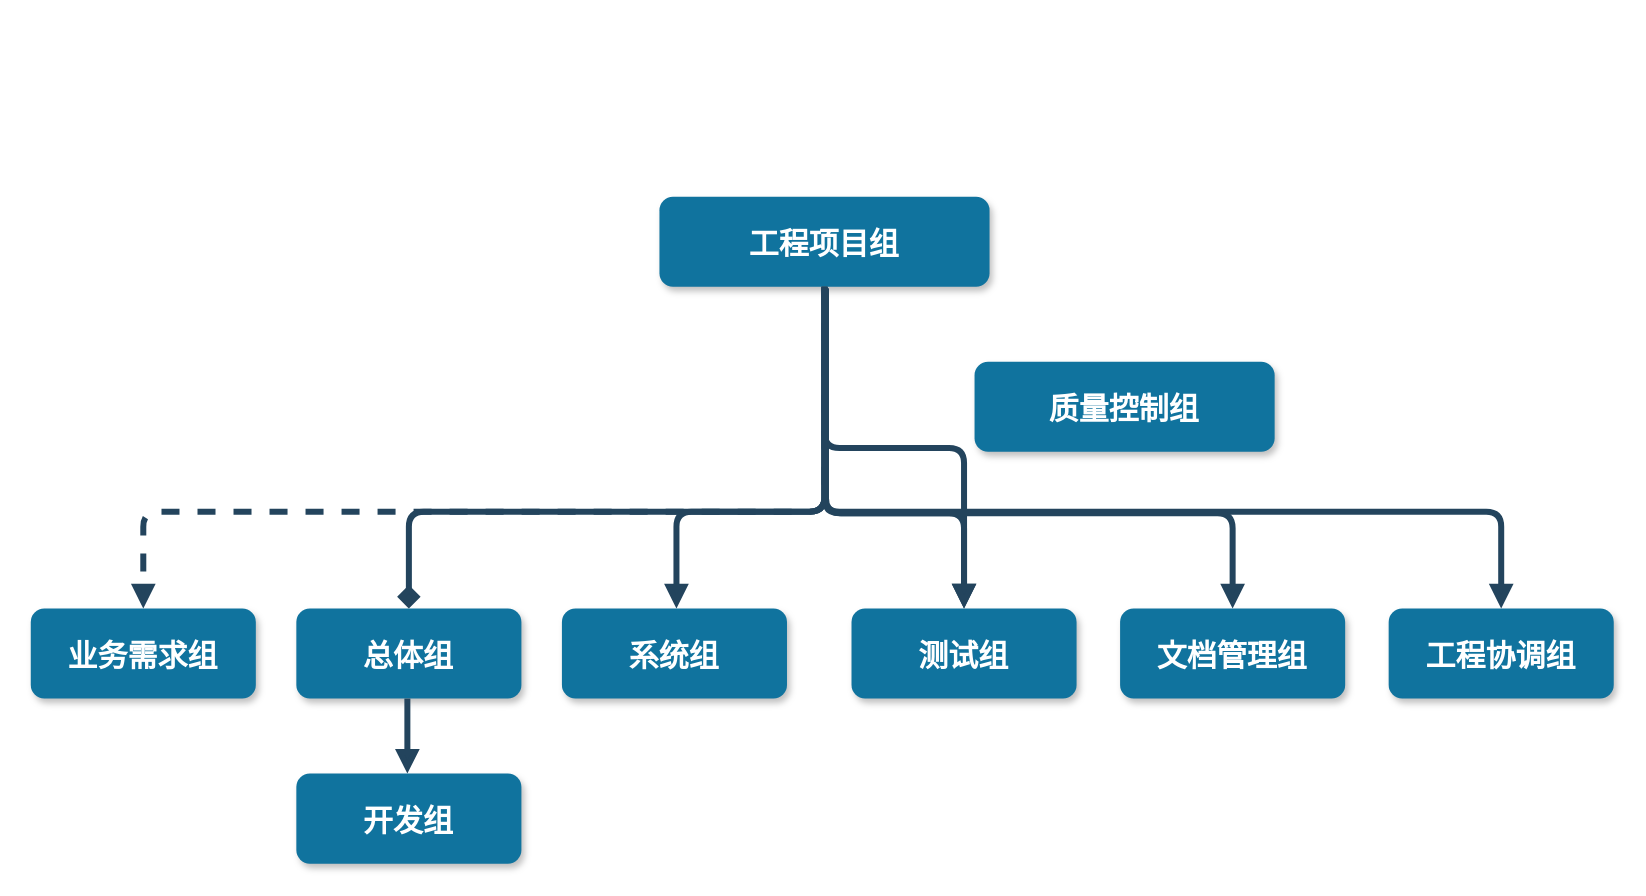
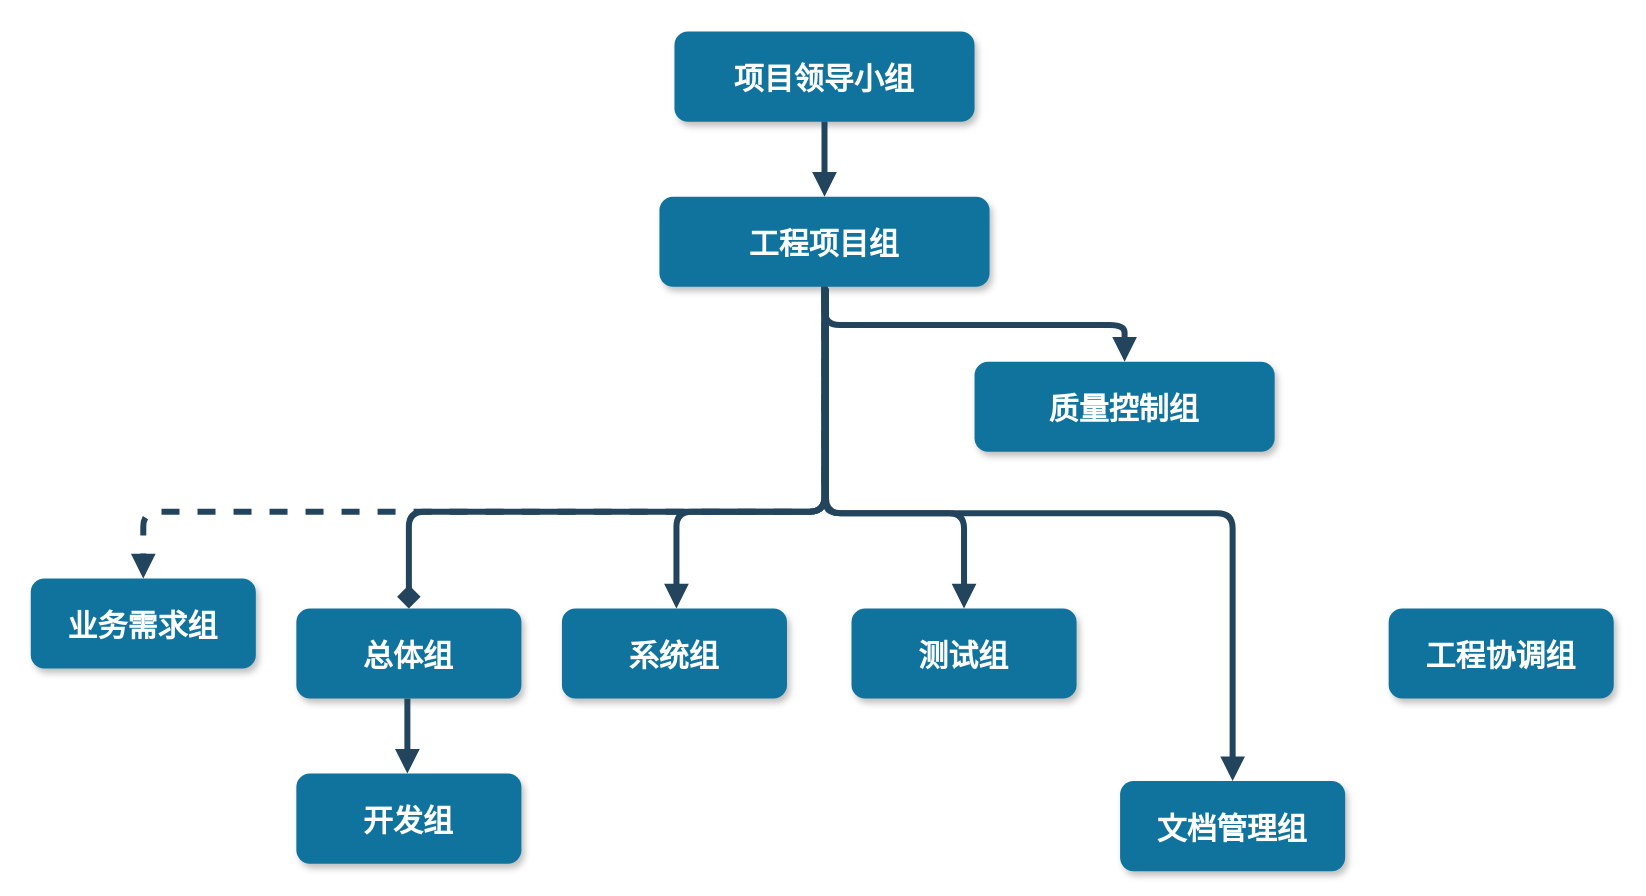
  <mxCell id="0" />
  <mxCell id="1" parent="0" />
+ <mxCell id="2" value="项目领导小组" style="rounded=1;fillColor=#10739E;strokeColor=none;shadow=1;gradientColor=none;fontStyle=1;fontColor=#FFFFFF;fontSize=20;" parent="1" vertex="1"><mxGeometry x="449" y="20.5" width="200" height="60" as="geometry" /></mxCell>
  <mxCell id="3" value="工程项目组" style="rounded=1;fillColor=#10739E;strokeColor=none;shadow=1;gradientColor=none;fontStyle=1;fontColor=#FFFFFF;fontSize=20;" parent="1" vertex="1"><mxGeometry x="439" y="130.5" width="220" height="60" as="geometry" /></mxCell>
  <mxCell id="4" value="质量控制组" style="rounded=1;fillColor=#10739E;strokeColor=none;shadow=1;gradientColor=none;fontStyle=1;fontColor=#FFFFFF;fontSize=20;" parent="1" vertex="1"><mxGeometry x="649" y="240.5" width="200" height="60" as="geometry" /></mxCell>
- <mxCell id="5" value="业务需求组" style="rounded=1;fillColor=#10739E;strokeColor=none;shadow=1;gradientColor=none;fontStyle=1;fontColor=#FFFFFF;fontSize=20;" parent="1" vertex="1"><mxGeometry x="20" y="405" width="150" height="60" as="geometry" /></mxCell>
+ <mxCell id="5" value="业务需求组" style="rounded=1;fillColor=#10739E;strokeColor=none;shadow=1;gradientColor=none;fontStyle=1;fontColor=#FFFFFF;fontSize=20;" parent="1" vertex="1"><mxGeometry x="20" y="385" width="150" height="60" as="geometry" /></mxCell>
  <mxCell id="6" value="开发组" style="rounded=1;fillColor=#10739E;strokeColor=none;shadow=1;gradientColor=none;fontStyle=1;fontColor=#FFFFFF;fontSize=20;" parent="1" vertex="1"><mxGeometry x="197" y="515" width="150" height="60" as="geometry" /></mxCell>
  <mxCell id="7" value="总体组" style="rounded=1;fillColor=#10739E;strokeColor=none;shadow=1;gradientColor=none;fontStyle=1;fontColor=#FFFFFF;fontSize=20;" parent="1" vertex="1"><mxGeometry x="197" y="405" width="150" height="60" as="geometry" /></mxCell>
  <mxCell id="8" value="系统组" style="rounded=1;fillColor=#10739E;strokeColor=none;shadow=1;gradientColor=none;fontStyle=1;fontColor=#FFFFFF;fontSize=20;" parent="1" vertex="1"><mxGeometry x="374" y="405" width="150" height="60" as="geometry" /></mxCell>
  <mxCell id="9" value="测试组" style="rounded=1;fillColor=#10739E;strokeColor=none;shadow=1;gradientColor=none;fontStyle=1;fontColor=#FFFFFF;fontSize=20;" parent="1" vertex="1"><mxGeometry x="567" y="405" width="150" height="60" as="geometry" /></mxCell>
  <mxCell id="10" value="工程协调组" style="rounded=1;fillColor=#10739E;strokeColor=none;shadow=1;gradientColor=none;fontStyle=1;fontColor=#FFFFFF;fontSize=20;" parent="1" vertex="1"><mxGeometry x="925" y="405" width="150" height="60" as="geometry" /></mxCell>
- <mxCell id="12" value="" style="edgeStyle=elbowEdgeStyle;elbow=vertical;strokeWidth=4;endArrow=block;endFill=1;fontStyle=1;strokeColor=#23445D;fontSize=20;" parent="1" source="3" target="9" edge="1"><mxGeometry x="22" y="165.5" width="100" height="100" as="geometry"><mxPoint x="-201" y="50.5" as="sourcePoint" /><mxPoint x="-101" y="-49.5" as="targetPoint" /></mxGeometry></mxCell>
+ <mxCell id="11" value="" style="edgeStyle=elbowEdgeStyle;elbow=vertical;strokeWidth=4;endArrow=block;endFill=1;fontStyle=1;strokeColor=#23445D;fontSize=20;" parent="1" source="2" target="3" edge="1"><mxGeometry x="22" y="165.5" width="100" height="100" as="geometry"><mxPoint x="-201" y="50.5" as="sourcePoint" /><mxPoint x="-101" y="-49.5" as="targetPoint" /></mxGeometry></mxCell>
+ <mxCell id="12" value="" style="edgeStyle=elbowEdgeStyle;elbow=vertical;strokeWidth=4;endArrow=block;endFill=1;fontStyle=1;strokeColor=#23445D;fontSize=20;" parent="1" source="3" target="4" edge="1"><mxGeometry x="22" y="165.5" width="100" height="100" as="geometry"><mxPoint x="-201" y="50.5" as="sourcePoint" /><mxPoint x="-101" y="-49.5" as="targetPoint" /></mxGeometry></mxCell>
  <mxCell id="13" value="" style="edgeStyle=elbowEdgeStyle;elbow=vertical;strokeWidth=4;endArrow=block;endFill=1;fontStyle=1;strokeColor=#23445D;fontSize=20;dashed=1;" parent="1" source="3" target="5" edge="1"><mxGeometry x="22" y="165.5" width="100" height="100" as="geometry"><mxPoint x="-201" y="50.5" as="sourcePoint" /><mxPoint x="-101" y="-49.5" as="targetPoint" /><Array as="points"><mxPoint x="329" y="340.5" /></Array></mxGeometry></mxCell>
- <mxCell id="14" value="" style="edgeStyle=elbowEdgeStyle;elbow=vertical;strokeWidth=4;endArrow=block;endFill=1;fontStyle=1;strokeColor=#23445D;fontSize=20;" parent="1" source="3" target="10" edge="1"><mxGeometry x="22" y="165.5" width="100" height="100" as="geometry"><mxPoint x="-201" y="50.5" as="sourcePoint" /><mxPoint x="-101" y="-49.5" as="targetPoint" /><Array as="points"><mxPoint x="749" y="340.5" /></Array></mxGeometry></mxCell>
  <mxCell id="15" value="" style="edgeStyle=elbowEdgeStyle;elbow=vertical;strokeWidth=4;endArrow=diamond;endFill=1;fontStyle=1;strokeColor=#23445D;fontSize=20;" parent="1" source="3" target="7" edge="1"><mxGeometry x="22" y="165.5" width="100" height="100" as="geometry"><mxPoint x="-201" y="50.5" as="sourcePoint" /><mxPoint x="-101" y="-49.5" as="targetPoint" /><Array as="points"><mxPoint x="429" y="340.5" /></Array></mxGeometry></mxCell>
- <mxCell id="16" value="文档管理组" style="rounded=1;fillColor=#10739E;strokeColor=none;shadow=1;gradientColor=none;fontStyle=1;fontColor=#FFFFFF;fontSize=20;" parent="1" vertex="1"><mxGeometry x="746" y="405" width="150" height="60" as="geometry" /></mxCell>
+ <mxCell id="16" value="文档管理组" style="rounded=1;fillColor=#10739E;strokeColor=none;shadow=1;gradientColor=none;fontStyle=1;fontColor=#FFFFFF;fontSize=20;" parent="1" vertex="1"><mxGeometry x="746" y="520" width="150" height="60" as="geometry" /></mxCell>
  <mxCell id="17" value="" style="edgeStyle=elbowEdgeStyle;elbow=vertical;strokeWidth=4;endArrow=block;endFill=1;fontStyle=1;strokeColor=#23445D;fontSize=20;entryX=0.5;entryY=0;entryDx=0;entryDy=0;" parent="1" edge="1"><mxGeometry x="41" y="165.5" width="100" height="100" as="geometry"><mxPoint x="549" y="191" as="sourcePoint" /><mxPoint x="450.333" y="405" as="targetPoint" /><Array as="points"><mxPoint x="448" y="340.5" /></Array></mxGeometry></mxCell>
  <mxCell id="18" value="" style="edgeStyle=elbowEdgeStyle;elbow=vertical;strokeWidth=4;endArrow=block;endFill=1;fontStyle=1;strokeColor=#23445D;fontSize=20;entryX=0.5;entryY=0;entryDx=0;entryDy=0;" parent="1" target="9" edge="1"><mxGeometry x="23" y="166.5" width="100" height="100" as="geometry"><mxPoint x="550" y="191.5" as="sourcePoint" /><mxPoint x="1001" y="406" as="targetPoint" /><Array as="points"><mxPoint x="750" y="341.5" /></Array></mxGeometry></mxCell>
  <mxCell id="19" value="" style="edgeStyle=elbowEdgeStyle;elbow=vertical;strokeWidth=4;endArrow=block;endFill=1;fontStyle=1;strokeColor=#23445D;fontSize=20;entryX=0.5;entryY=0;entryDx=0;entryDy=0;" parent="1" target="16" edge="1"><mxGeometry x="22" y="166.5" width="100" height="100" as="geometry"><mxPoint x="549" y="191.5" as="sourcePoint" /><mxPoint x="640.667" y="405" as="targetPoint" /><Array as="points"><mxPoint x="749" y="341.5" /></Array></mxGeometry></mxCell>
  <mxCell id="20" value="" style="edgeStyle=elbowEdgeStyle;elbow=vertical;strokeWidth=4;endArrow=block;endFill=1;fontStyle=1;strokeColor=#23445D;fontSize=20;" parent="1" edge="1"><mxGeometry x="-256" y="550" width="100" height="100" as="geometry"><mxPoint x="271" y="465" as="sourcePoint" /><mxPoint x="271" y="515" as="targetPoint" /></mxGeometry></mxCell>
